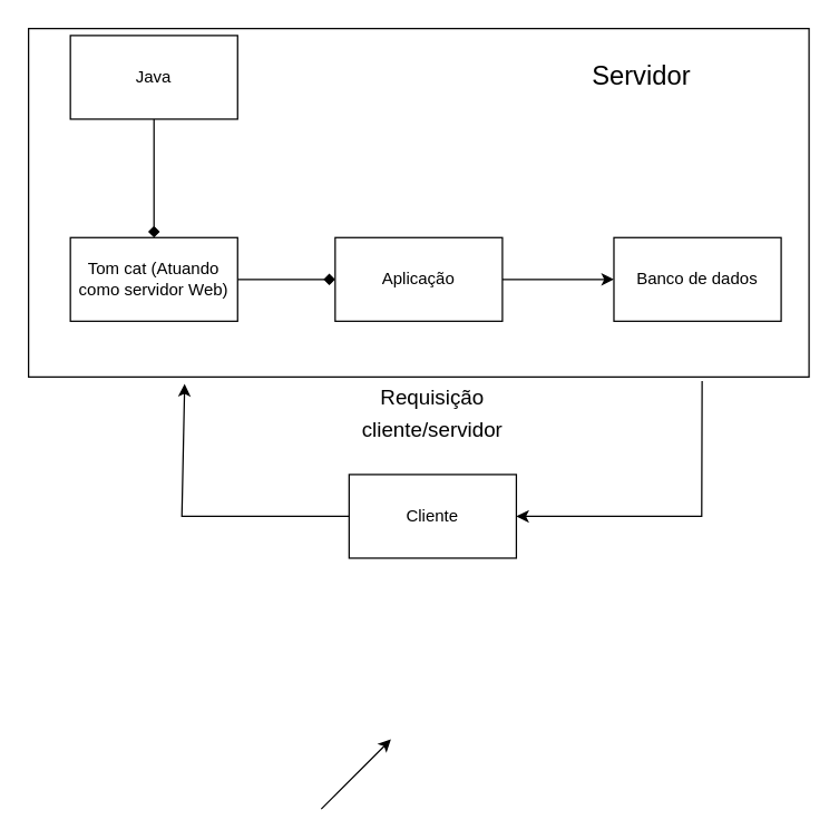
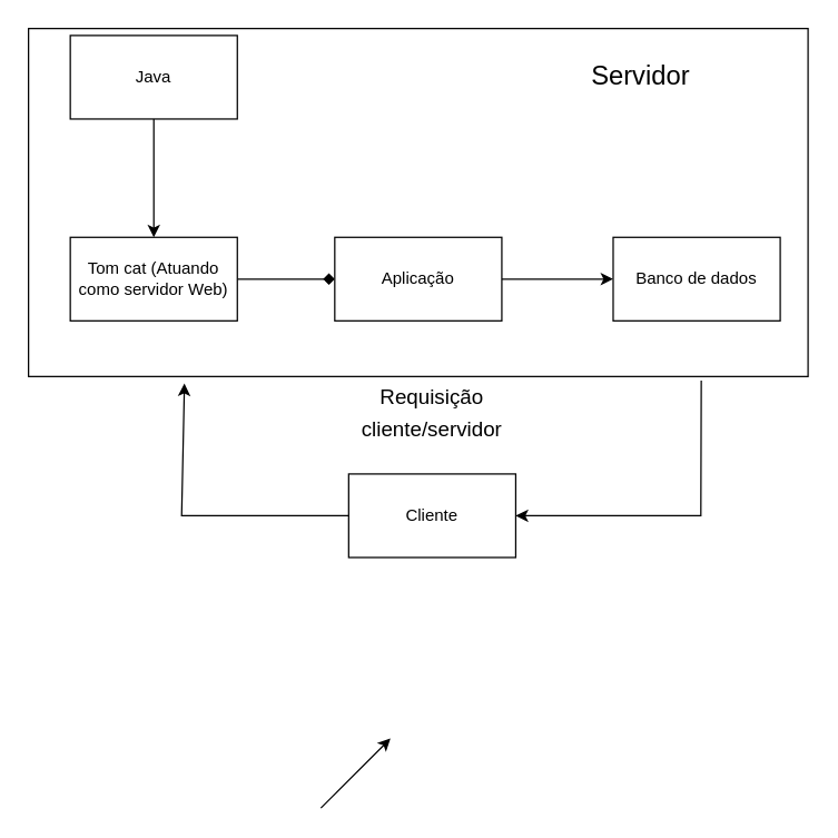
  <mxCell id="0" />
  <mxCell id="1" parent="0" />
- <mxCell id="2" value="" style="edgeStyle=orthogonalEdgeStyle;rounded=0;orthogonalLoop=1;jettySize=auto;html=1;endArrow=diamond;" edge="1" parent="1" source="3" target="5"><mxGeometry relative="1" as="geometry" /></mxCell>
+ <mxCell id="2" value="" style="edgeStyle=orthogonalEdgeStyle;rounded=0;orthogonalLoop=1;jettySize=auto;html=1;" edge="1" parent="1" source="3" target="5"><mxGeometry relative="1" as="geometry" /></mxCell>
  <mxCell id="3" value="&lt;font style=&quot;vertical-align: inherit&quot;&gt;&lt;font style=&quot;vertical-align: inherit&quot;&gt;Java&lt;/font&gt;&lt;/font&gt;" style="rounded=0;whiteSpace=wrap;html=1;" vertex="1" parent="1"><mxGeometry x="50" y="25" width="120" height="60" as="geometry" /></mxCell>
  <mxCell id="4" value="" style="edgeStyle=orthogonalEdgeStyle;rounded=0;orthogonalLoop=1;jettySize=auto;html=1;endArrow=diamond;" edge="1" parent="1" source="5" target="7"><mxGeometry relative="1" as="geometry" /></mxCell>
  <mxCell id="5" value="&lt;font style=&quot;vertical-align: inherit&quot;&gt;&lt;font style=&quot;vertical-align: inherit&quot;&gt;Tom cat (Atuando como servidor Web)&lt;/font&gt;&lt;/font&gt;" style="rounded=0;whiteSpace=wrap;html=1;" vertex="1" parent="1"><mxGeometry x="50" y="170" width="120" height="60" as="geometry" /></mxCell>
  <mxCell id="6" value="" style="edgeStyle=orthogonalEdgeStyle;rounded=0;orthogonalLoop=1;jettySize=auto;html=1;" edge="1" parent="1" source="7" target="8"><mxGeometry relative="1" as="geometry" /></mxCell>
  <mxCell id="7" value="&lt;font style=&quot;vertical-align: inherit&quot;&gt;&lt;font style=&quot;vertical-align: inherit&quot;&gt;&lt;font style=&quot;vertical-align: inherit&quot;&gt;&lt;font style=&quot;vertical-align: inherit&quot;&gt;Aplicação&lt;/font&gt;&lt;/font&gt;&lt;/font&gt;&lt;/font&gt;" style="rounded=0;whiteSpace=wrap;html=1;" vertex="1" parent="1"><mxGeometry x="240" y="170" width="120" height="60" as="geometry" /></mxCell>
  <mxCell id="8" value="&lt;font style=&quot;vertical-align: inherit&quot;&gt;&lt;font style=&quot;vertical-align: inherit&quot;&gt;&lt;font style=&quot;vertical-align: inherit&quot;&gt;&lt;font style=&quot;vertical-align: inherit&quot;&gt;&lt;font style=&quot;vertical-align: inherit&quot;&gt;&lt;font style=&quot;vertical-align: inherit&quot;&gt;Banco de dados&lt;/font&gt;&lt;/font&gt;&lt;/font&gt;&lt;/font&gt;&lt;/font&gt;&lt;/font&gt;" style="rounded=0;whiteSpace=wrap;html=1;" vertex="1" parent="1"><mxGeometry x="440" y="170" width="120" height="60" as="geometry" /></mxCell>
  <mxCell id="9" value="" style="rounded=0;whiteSpace=wrap;html=1;fillColor=none;" vertex="1" parent="1"><mxGeometry x="20" y="20" width="560" height="250" as="geometry" /></mxCell>
  <mxCell id="10" value="Cliente" style="rounded=0;whiteSpace=wrap;html=1;fillColor=default;" vertex="1" parent="1"><mxGeometry x="250" y="340" width="120" height="60" as="geometry" /></mxCell>
  <mxCell id="11" value="&lt;font style=&quot;font-size: 19px&quot;&gt;Servidor&lt;/font&gt;" style="text;html=1;strokeColor=none;fillColor=none;align=center;verticalAlign=middle;whiteSpace=wrap;rounded=0;" vertex="1" parent="1"><mxGeometry x="430" y="40" width="60" height="30" as="geometry" /></mxCell>
  <mxCell id="12" value="" style="endArrow=classic;html=1;rounded=0;" edge="1" parent="1"><mxGeometry width="50" height="50" relative="1" as="geometry"><mxPoint x="230" y="580" as="sourcePoint" /><mxPoint x="280" y="530" as="targetPoint" /></mxGeometry></mxCell>
  <mxCell id="13" value="" style="endArrow=classic;html=1;rounded=0;exitX=0;exitY=0.5;exitDx=0;exitDy=0;entryX=0.2;entryY=1.02;entryDx=0;entryDy=0;entryPerimeter=0;" edge="1" parent="1" source="10" target="9"><mxGeometry width="50" height="50" relative="1" as="geometry"><mxPoint x="380" y="290" as="sourcePoint" /><mxPoint x="430" y="240" as="targetPoint" /><Array as="points"><mxPoint x="130" y="370" /></Array></mxGeometry></mxCell>
  <mxCell id="14" value="" style="endArrow=classic;html=1;rounded=0;exitX=0.863;exitY=1.012;exitDx=0;exitDy=0;exitPerimeter=0;entryX=1;entryY=0.5;entryDx=0;entryDy=0;" edge="1" parent="1" source="9" target="10"><mxGeometry width="50" height="50" relative="1" as="geometry"><mxPoint x="380" y="290" as="sourcePoint" /><mxPoint x="430" y="240" as="targetPoint" /><Array as="points"><mxPoint x="503" y="370" /></Array></mxGeometry></mxCell>
  <mxCell id="15" value="&lt;font style=&quot;font-size: 15px&quot;&gt;Requisição cliente/servidor&lt;/font&gt;" style="text;html=1;strokeColor=none;fillColor=none;align=center;verticalAlign=middle;whiteSpace=wrap;rounded=0;fontSize=19;" vertex="1" parent="1"><mxGeometry x="280" y="280" width="60" height="30" as="geometry" /></mxCell>
